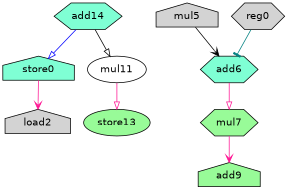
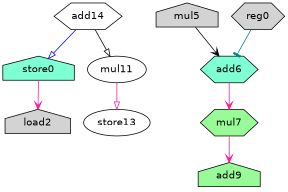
  digraph {
    fontname="DejaVu Sans"
    node [fillcolor=lightgrey fontname="DejaVu Sans" opcode=mul shape=house style=filled]
    edge [arrowhead=vee color=deeppink fontname="DejaVu Sans" operand=0]
    n1 [fillcolor=aquamarine label=store0]
    load2 [opcode=load]
    mul5
    add6 [fillcolor=aquamarine opcode=add shape=hexagon]
    reg0 [opcode=reg shape=hexagon]
    mul7 [fillcolor=palegreen shape=hexagon]
    add9 [fillcolor=palegreen opcode=add]
-   store13 [fillcolor=palegreen opcode=store shape=ellipse]
+   store13 [fillcolor=white opcode=store shape=ellipse]
    mul11 [fillcolor=white shape=ellipse]
-   add14 [fillcolor=aquamarine opcode=add shape=hexagon]
+   add14 [fillcolor=white opcode=add shape=hexagon]
    n1 -> load2
    mul5 -> add6 [color=black]
-   add6 -> mul7 [arrowhead=onormal]
+   add6 -> mul7
    reg0 -> add6 [arrowhead=tee color=teal operand=1]
    mul7 -> add9
    mul11 -> store13 [arrowhead=onormal operand=1]
    add14 -> n1 [arrowhead=onormal color=blue operand=1]
    add14 -> mul11 [arrowhead=onormal color=black operand=1]
  }
